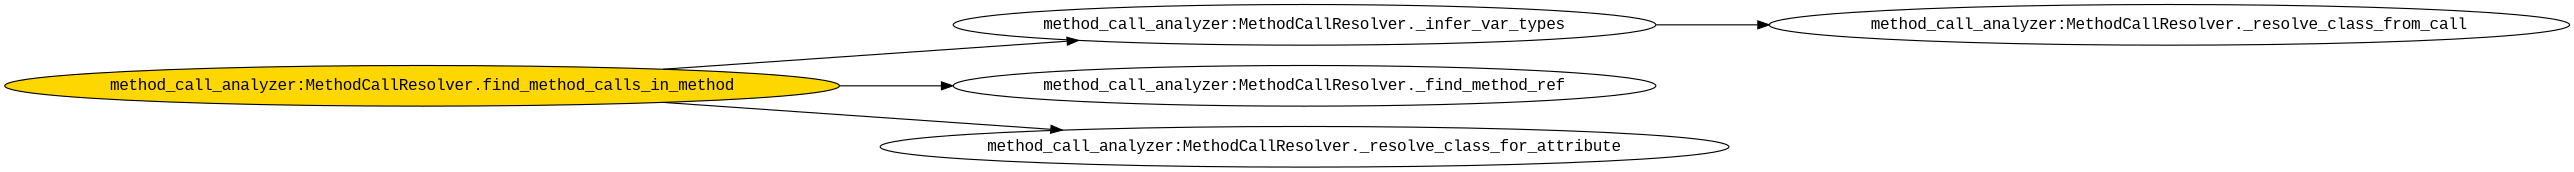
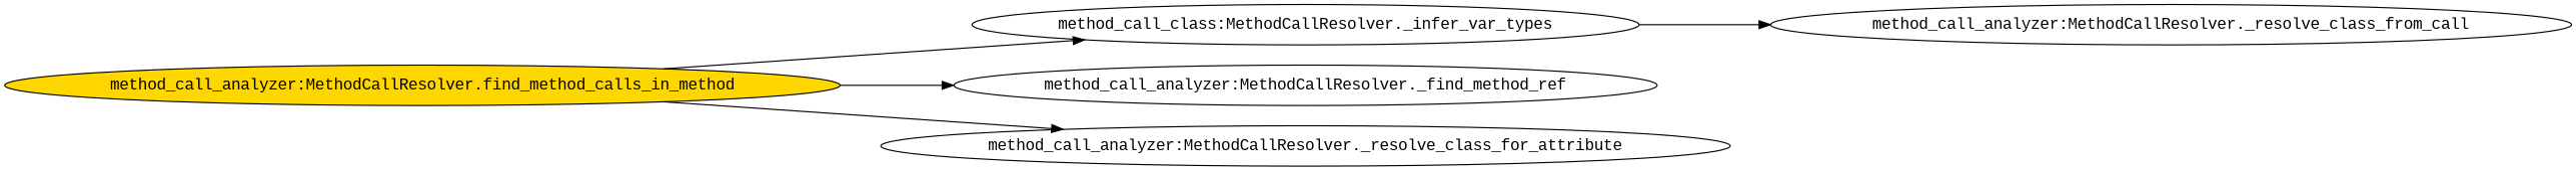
  digraph {
    rankdir=LR
    fontname="Liberation Mono"
    node [fontname="Liberation Mono"]
    edge [fontname="Liberation Mono"]
-   "method_call_analyzer:MethodCallResolver._infer_var_types"
+   "method_call_analyzer:MethodCallResolver._infer_var_types" [label="method_call_class:MethodCallResolver._infer_var_types"]
    "method_call_analyzer:MethodCallResolver._resolve_class_from_call"
    "method_call_analyzer:MethodCallResolver.find_method_calls_in_method" [fillcolor=gold style=filled]
    "method_call_analyzer:MethodCallResolver._find_method_ref"
    "method_call_analyzer:MethodCallResolver._resolve_class_for_attribute"
    "method_call_analyzer:MethodCallResolver._infer_var_types" -> "method_call_analyzer:MethodCallResolver._resolve_class_from_call"
    "method_call_analyzer:MethodCallResolver.find_method_calls_in_method" -> "method_call_analyzer:MethodCallResolver._infer_var_types"
    "method_call_analyzer:MethodCallResolver.find_method_calls_in_method" -> "method_call_analyzer:MethodCallResolver._find_method_ref"
    "method_call_analyzer:MethodCallResolver.find_method_calls_in_method" -> "method_call_analyzer:MethodCallResolver._resolve_class_for_attribute"
  }
